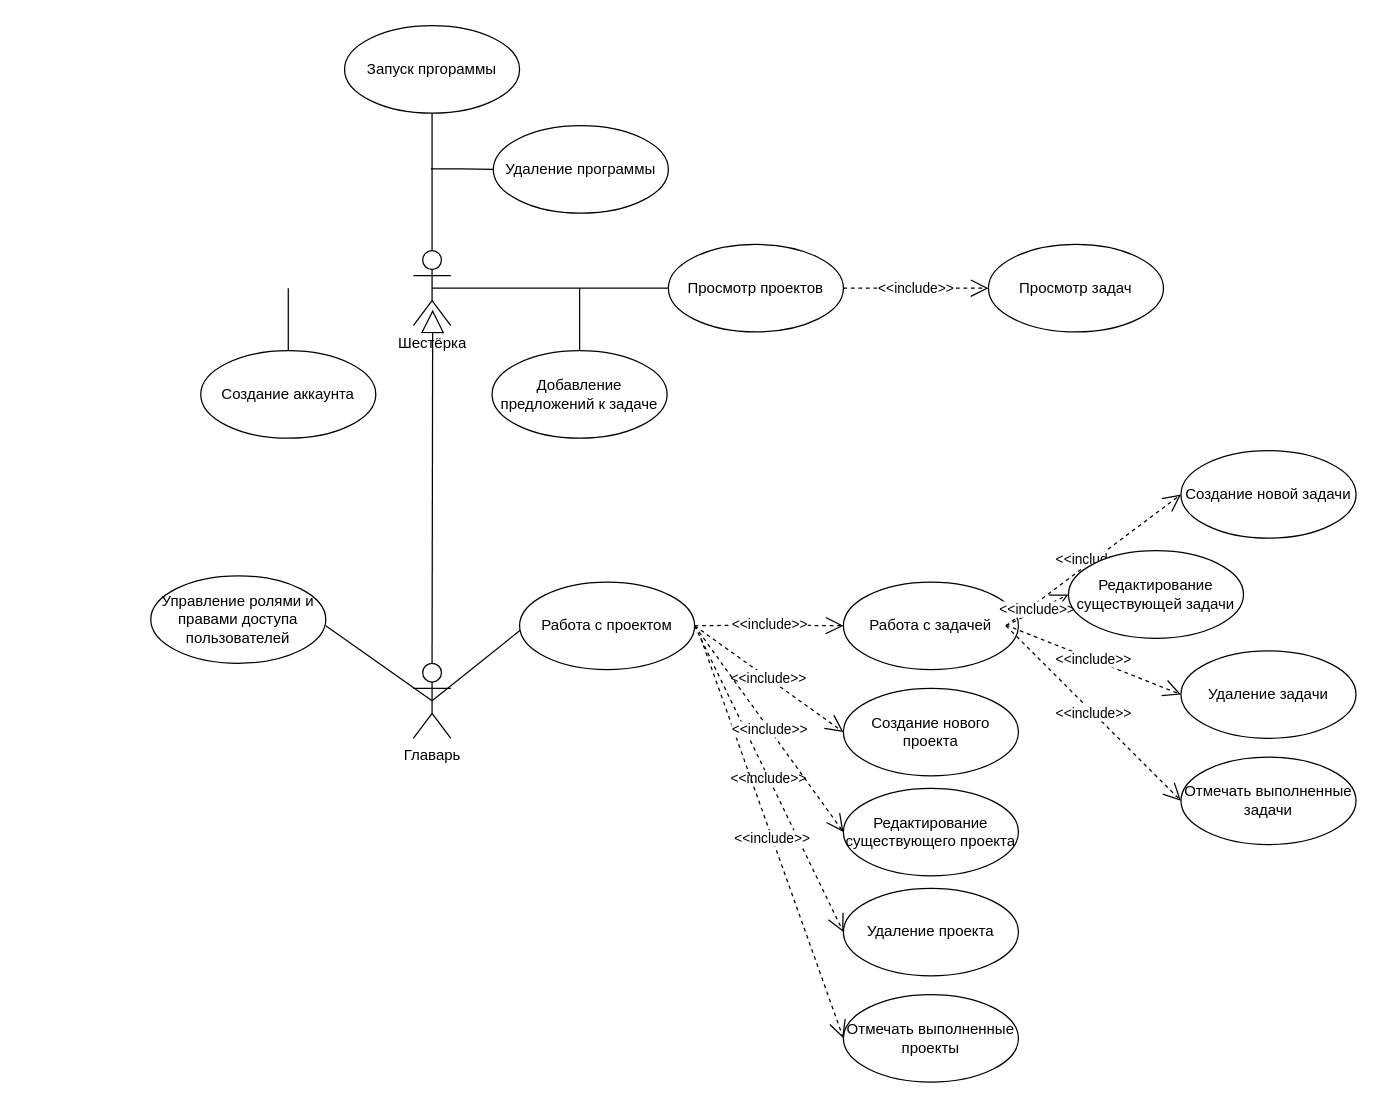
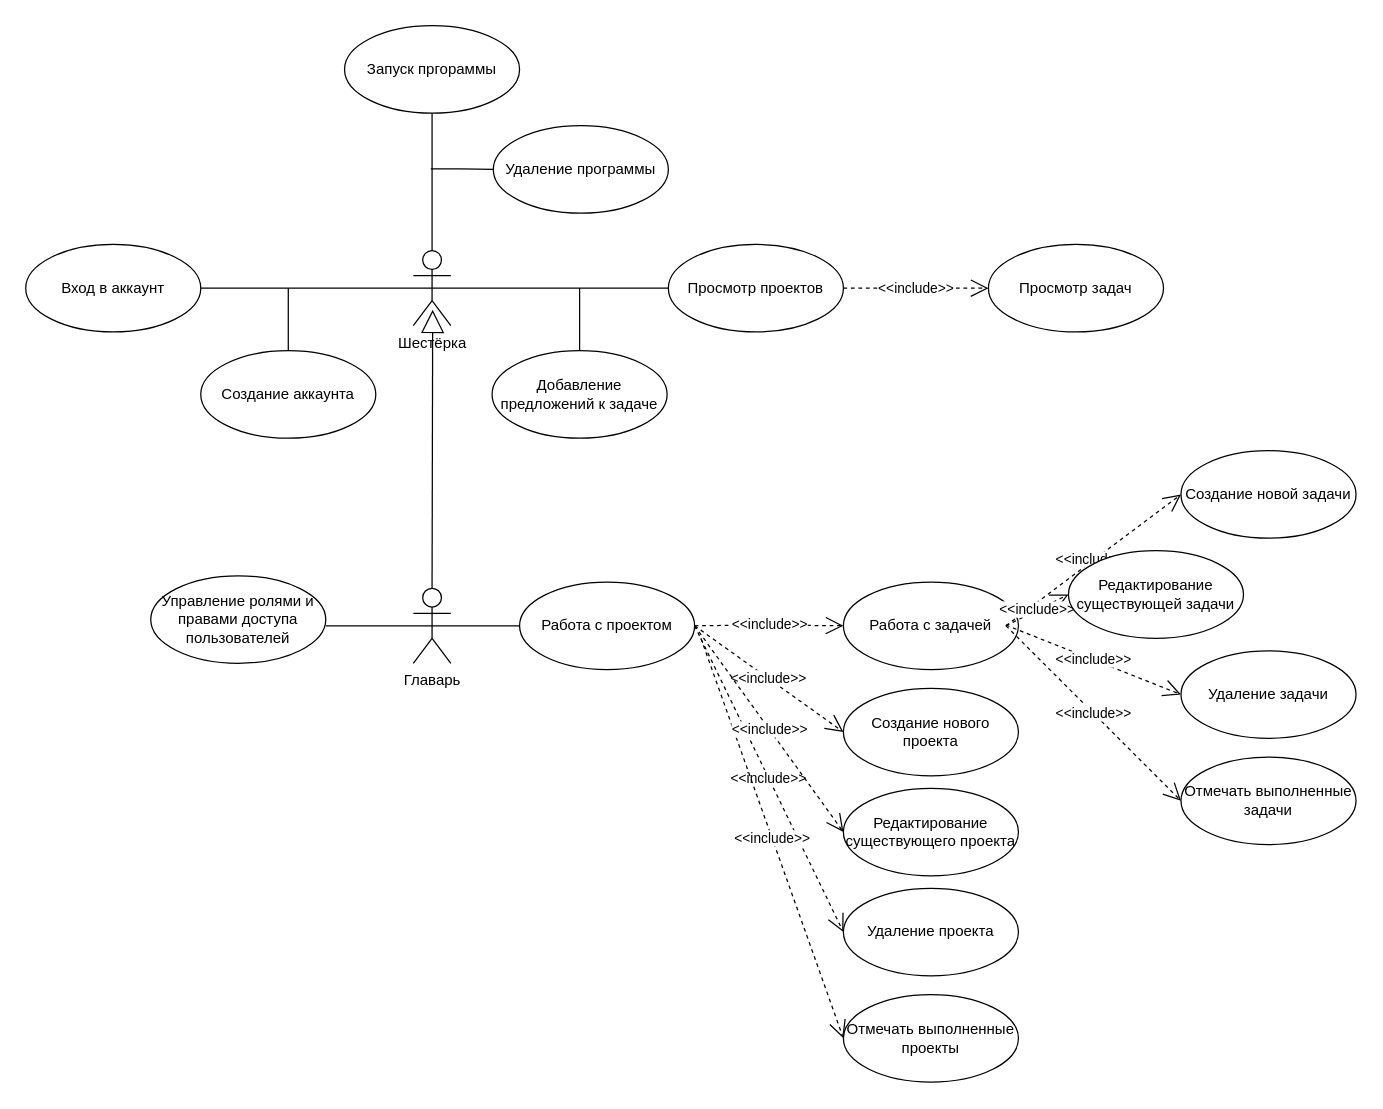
  <mxCell id="0" />
  <mxCell id="1" parent="0" />
- <mxCell id="2" value="&lt;font style=&quot;vertical-align: inherit;&quot;&gt;&lt;font style=&quot;vertical-align: inherit;&quot;&gt;Главарь&lt;/font&gt;&lt;/font&gt;" style="shape=umlActor;verticalLabelPosition=bottom;verticalAlign=top;html=1;" parent="1" vertex="1"><mxGeometry x="330" y="530" width="30" height="60" as="geometry" /></mxCell>
+ <mxCell id="2" value="&lt;font style=&quot;vertical-align: inherit;&quot;&gt;&lt;font style=&quot;vertical-align: inherit;&quot;&gt;Главарь&lt;/font&gt;&lt;/font&gt;" style="shape=umlActor;verticalLabelPosition=bottom;verticalAlign=top;html=1;" parent="1" vertex="1"><mxGeometry x="330" y="470" width="30" height="60" as="geometry" /></mxCell>
  <mxCell id="3" value="&lt;font style=&quot;vertical-align: inherit;&quot;&gt;&lt;font style=&quot;vertical-align: inherit;&quot;&gt;Шестёрка&lt;/font&gt;&lt;/font&gt;" style="shape=umlActor;verticalLabelPosition=bottom;verticalAlign=top;html=1;" parent="1" vertex="1"><mxGeometry x="330" y="200" width="30" height="60" as="geometry" /></mxCell>
  <mxCell id="4" value="" style="endArrow=block;endSize=16;endFill=0;html=1;rounded=0;entryX=0.533;entryY=0.789;entryDx=0;entryDy=0;entryPerimeter=0;exitX=0.5;exitY=0;exitDx=0;exitDy=0;exitPerimeter=0;" parent="1" edge="1" source="2"><mxGeometry width="160" relative="1" as="geometry"><mxPoint x="344.5" y="370" as="sourcePoint" /><mxPoint x="345.49" y="247.34" as="targetPoint" /></mxGeometry></mxCell>
+ <mxCell id="5" value="Вход в аккаунт" style="ellipse;whiteSpace=wrap;html=1;" parent="1" vertex="1"><mxGeometry x="20" y="195" width="140" height="70" as="geometry" /></mxCell>
  <mxCell id="6" value="Просмотр проектов" style="ellipse;whiteSpace=wrap;html=1;" parent="1" vertex="1"><mxGeometry x="534" y="195" width="140" height="70" as="geometry" /></mxCell>
  <mxCell id="7" value="Управление ролями и правами доступа пользователей" style="ellipse;whiteSpace=wrap;html=1;" parent="1" vertex="1"><mxGeometry x="120" y="460" width="140" height="70" as="geometry" /></mxCell>
  <mxCell id="8" value="Работа с задачей" style="ellipse;whiteSpace=wrap;html=1;" parent="1" vertex="1"><mxGeometry x="674" y="465" width="140" height="70" as="geometry" /></mxCell>
  <mxCell id="9" style="edgeStyle=orthogonalEdgeStyle;rounded=0;orthogonalLoop=1;jettySize=auto;html=1;exitX=1;exitY=0.5;exitDx=0;exitDy=0;" edge="1" parent="1"><mxGeometry relative="1" as="geometry"><mxPoint x="560.471" y="499.941" as="targetPoint" /><mxPoint x="560" y="500" as="sourcePoint" /></mxGeometry></mxCell>
  <mxCell id="10" value="" style="endArrow=none;html=1;rounded=0;exitX=0.5;exitY=0.5;exitDx=0;exitDy=0;exitPerimeter=0;" parent="1" source="2" edge="1"><mxGeometry width="50" height="50" relative="1" as="geometry"><mxPoint x="360" y="550" as="sourcePoint" /><mxPoint x="420" y="500" as="targetPoint" /></mxGeometry></mxCell>
  <mxCell id="11" value="" style="endArrow=none;html=1;rounded=0;entryX=0.5;entryY=0.5;entryDx=0;entryDy=0;entryPerimeter=0;" parent="1" target="2" edge="1"><mxGeometry width="50" height="50" relative="1" as="geometry"><mxPoint x="260" y="500" as="sourcePoint" /><mxPoint x="330.711" y="495" as="targetPoint" /></mxGeometry></mxCell>
+ <mxCell id="12" value="" style="endArrow=none;html=1;rounded=0;entryX=0.5;entryY=0.5;entryDx=0;entryDy=0;entryPerimeter=0;" parent="1" source="5" target="3" edge="1"><mxGeometry width="50" height="50" relative="1" as="geometry"><mxPoint x="260" y="280" as="sourcePoint" /><mxPoint x="330.711" y="230" as="targetPoint" /></mxGeometry></mxCell>
  <mxCell id="13" value="" style="endArrow=none;html=1;rounded=0;exitX=0.5;exitY=0.5;exitDx=0;exitDy=0;exitPerimeter=0;entryX=0;entryY=0.5;entryDx=0;entryDy=0;" parent="1" source="3" edge="1" target="6"><mxGeometry width="50" height="50" relative="1" as="geometry"><mxPoint x="370" y="280" as="sourcePoint" /><mxPoint x="400" y="230" as="targetPoint" /></mxGeometry></mxCell>
  <mxCell id="14" value="" style="endArrow=none;html=1;rounded=0;exitX=0.5;exitY=0;exitDx=0;exitDy=0;exitPerimeter=0;" parent="1" source="3" edge="1"><mxGeometry width="50" height="50" relative="1" as="geometry"><mxPoint x="330" y="170" as="sourcePoint" /><mxPoint x="345" y="60" as="targetPoint" /><Array as="points"><mxPoint x="345" y="60" /></Array></mxGeometry></mxCell>
  <mxCell id="15" value="Удаление программы" style="ellipse;whiteSpace=wrap;html=1;" parent="1" vertex="1"><mxGeometry x="394" y="100" width="140" height="70" as="geometry" /></mxCell>
  <mxCell id="16" value="" style="endArrow=none;html=1;rounded=0;" edge="1" parent="1"><mxGeometry width="50" height="50" relative="1" as="geometry"><mxPoint x="230" y="280" as="sourcePoint" /><mxPoint x="230" y="230" as="targetPoint" /></mxGeometry></mxCell>
  <mxCell id="17" value="Создание аккаунта" style="ellipse;whiteSpace=wrap;html=1;" vertex="1" parent="1"><mxGeometry x="160" y="280" width="140" height="70" as="geometry" /></mxCell>
  <mxCell id="18" value="" style="endArrow=none;html=1;rounded=0;exitX=0;exitY=0.5;exitDx=0;exitDy=0;" edge="1" parent="1" source="15"><mxGeometry width="50" height="50" relative="1" as="geometry"><mxPoint x="394" y="135" as="sourcePoint" /><mxPoint x="344" y="134.5" as="targetPoint" /><Array as="points"><mxPoint x="368" y="134.5" /></Array></mxGeometry></mxCell>
  <mxCell id="19" value="Запуск пргораммы" style="ellipse;whiteSpace=wrap;html=1;" vertex="1" parent="1"><mxGeometry x="275" y="20" width="140" height="70" as="geometry" /></mxCell>
  <mxCell id="20" value="&amp;lt;&amp;lt;include&amp;gt;&amp;gt;" style="endArrow=open;endSize=12;dashed=1;html=1;rounded=0;entryX=0;entryY=0.5;entryDx=0;entryDy=0;" edge="1" parent="1" target="25"><mxGeometry width="160" relative="1" as="geometry"><mxPoint x="804" y="499.5" as="sourcePoint" /><mxPoint x="944" y="570" as="targetPoint" /><Array as="points" /></mxGeometry></mxCell>
  <mxCell id="21" value="&amp;lt;&amp;lt;include&amp;gt;&amp;gt;" style="endArrow=open;endSize=12;dashed=1;html=1;rounded=0;entryX=0;entryY=0.5;entryDx=0;entryDy=0;" edge="1" parent="1" target="27"><mxGeometry width="160" relative="1" as="geometry"><mxPoint x="804" y="500" as="sourcePoint" /><mxPoint x="944" y="370" as="targetPoint" /><Array as="points" /></mxGeometry></mxCell>
  <mxCell id="22" value="&amp;lt;&amp;lt;include&amp;gt;&amp;gt;" style="endArrow=open;endSize=12;dashed=1;html=1;rounded=0;entryX=0;entryY=0.5;entryDx=0;entryDy=0;" edge="1" parent="1" target="24"><mxGeometry width="160" relative="1" as="geometry"><mxPoint x="804" y="500" as="sourcePoint" /><mxPoint x="944" y="650" as="targetPoint" /><Array as="points" /></mxGeometry></mxCell>
  <mxCell id="23" value="&amp;lt;&amp;lt;include&amp;gt;&amp;gt;" style="endArrow=open;endSize=12;dashed=1;html=1;rounded=0;entryX=0;entryY=0.5;entryDx=0;entryDy=0;" edge="1" parent="1" target="26"><mxGeometry width="160" relative="1" as="geometry"><mxPoint x="804" y="500" as="sourcePoint" /><mxPoint x="944" y="450" as="targetPoint" /><Array as="points" /></mxGeometry></mxCell>
  <mxCell id="24" value="Отмечать выполненные задачи" style="ellipse;whiteSpace=wrap;html=1;" vertex="1" parent="1"><mxGeometry x="944" y="605" width="140" height="70" as="geometry" /></mxCell>
  <mxCell id="25" value="Удаление задачи" style="ellipse;whiteSpace=wrap;html=1;" vertex="1" parent="1"><mxGeometry x="944" y="520" width="140" height="70" as="geometry" /></mxCell>
  <mxCell id="26" value="Редактирование существующей задачи" style="ellipse;whiteSpace=wrap;html=1;" vertex="1" parent="1"><mxGeometry x="854" y="440" width="140" height="70" as="geometry" /></mxCell>
  <mxCell id="27" value="Создание новой задачи" style="ellipse;whiteSpace=wrap;html=1;" vertex="1" parent="1"><mxGeometry x="944" y="360" width="140" height="70" as="geometry" /></mxCell>
  <mxCell id="28" value="Добавление предложений к задаче" style="ellipse;whiteSpace=wrap;html=1;" vertex="1" parent="1"><mxGeometry x="393" y="280" width="140" height="70" as="geometry" /></mxCell>
  <mxCell id="29" value="" style="endArrow=none;html=1;rounded=0;entryX=0.5;entryY=0;entryDx=0;entryDy=0;" edge="1" parent="1" target="28"><mxGeometry width="50" height="50" relative="1" as="geometry"><mxPoint x="463" y="230" as="sourcePoint" /><mxPoint x="490" y="240" as="targetPoint" /></mxGeometry></mxCell>
  <mxCell id="30" value="&amp;lt;&amp;lt;include&amp;gt;&amp;gt;" style="endArrow=open;endSize=12;dashed=1;html=1;rounded=0;exitX=1;exitY=0.5;exitDx=0;exitDy=0;" edge="1" parent="1" source="6"><mxGeometry width="160" relative="1" as="geometry"><mxPoint x="674" y="235" as="sourcePoint" /><mxPoint x="790" y="230" as="targetPoint" /><Array as="points" /></mxGeometry></mxCell>
  <mxCell id="31" value="Просмотр задач" style="ellipse;whiteSpace=wrap;html=1;" vertex="1" parent="1"><mxGeometry x="790" y="195" width="140" height="70" as="geometry" /></mxCell>
  <mxCell id="32" value="&amp;lt;&amp;lt;include&amp;gt;&amp;gt;" style="endArrow=open;endSize=12;dashed=1;html=1;rounded=0;exitX=1;exitY=0.5;exitDx=0;exitDy=0;entryX=0;entryY=0.5;entryDx=0;entryDy=0;" edge="1" parent="1" source="33" target="8"><mxGeometry width="160" relative="1" as="geometry"><mxPoint x="560" y="500" as="sourcePoint" /><mxPoint x="650" y="450" as="targetPoint" /><Array as="points"><mxPoint x="606" y="499.41" /></Array></mxGeometry></mxCell>
  <mxCell id="33" value="Работа с проектом" style="ellipse;whiteSpace=wrap;html=1;" vertex="1" parent="1"><mxGeometry x="415" y="465" width="140" height="70" as="geometry" /></mxCell>
  <mxCell id="34" value="&amp;lt;&amp;lt;include&amp;gt;&amp;gt;" style="endArrow=open;endSize=12;dashed=1;html=1;rounded=0;entryX=0;entryY=0.5;entryDx=0;entryDy=0;exitX=1;exitY=0.5;exitDx=0;exitDy=0;" edge="1" target="39" parent="1" source="33"><mxGeometry width="160" relative="1" as="geometry"><mxPoint x="550" y="759.5" as="sourcePoint" /><mxPoint x="690" y="830" as="targetPoint" /><Array as="points" /></mxGeometry></mxCell>
  <mxCell id="35" value="&amp;lt;&amp;lt;include&amp;gt;&amp;gt;" style="endArrow=open;endSize=12;dashed=1;html=1;rounded=0;entryX=0;entryY=0.5;entryDx=0;entryDy=0;exitX=1;exitY=0.5;exitDx=0;exitDy=0;" edge="1" target="41" parent="1" source="33"><mxGeometry width="160" relative="1" as="geometry"><mxPoint x="550" y="760" as="sourcePoint" /><mxPoint x="690" y="630" as="targetPoint" /><Array as="points" /></mxGeometry></mxCell>
  <mxCell id="36" value="&amp;lt;&amp;lt;include&amp;gt;&amp;gt;" style="endArrow=open;endSize=12;dashed=1;html=1;rounded=0;entryX=0;entryY=0.5;entryDx=0;entryDy=0;" edge="1" target="38" parent="1"><mxGeometry width="160" relative="1" as="geometry"><mxPoint x="560" y="510" as="sourcePoint" /><mxPoint x="690" y="910" as="targetPoint" /><Array as="points" /></mxGeometry></mxCell>
  <mxCell id="37" value="&amp;lt;&amp;lt;include&amp;gt;&amp;gt;" style="endArrow=open;endSize=12;dashed=1;html=1;rounded=0;entryX=0;entryY=0.5;entryDx=0;entryDy=0;exitX=1;exitY=0.5;exitDx=0;exitDy=0;" edge="1" target="40" parent="1" source="33"><mxGeometry width="160" relative="1" as="geometry"><mxPoint x="550" y="760" as="sourcePoint" /><mxPoint x="690" y="710" as="targetPoint" /><Array as="points" /></mxGeometry></mxCell>
  <mxCell id="38" value="Отмечать выполненные проекты" style="ellipse;whiteSpace=wrap;html=1;" vertex="1" parent="1"><mxGeometry x="674" y="795" width="140" height="70" as="geometry" /></mxCell>
  <mxCell id="39" value="Удаление проекта" style="ellipse;whiteSpace=wrap;html=1;" vertex="1" parent="1"><mxGeometry x="674" y="710" width="140" height="70" as="geometry" /></mxCell>
  <mxCell id="40" value="Редактирование существующего проекта" style="ellipse;whiteSpace=wrap;html=1;" vertex="1" parent="1"><mxGeometry x="674" y="630" width="140" height="70" as="geometry" /></mxCell>
  <mxCell id="41" value="Создание нового проекта" style="ellipse;whiteSpace=wrap;html=1;" vertex="1" parent="1"><mxGeometry x="674" y="550" width="140" height="70" as="geometry" /></mxCell>
